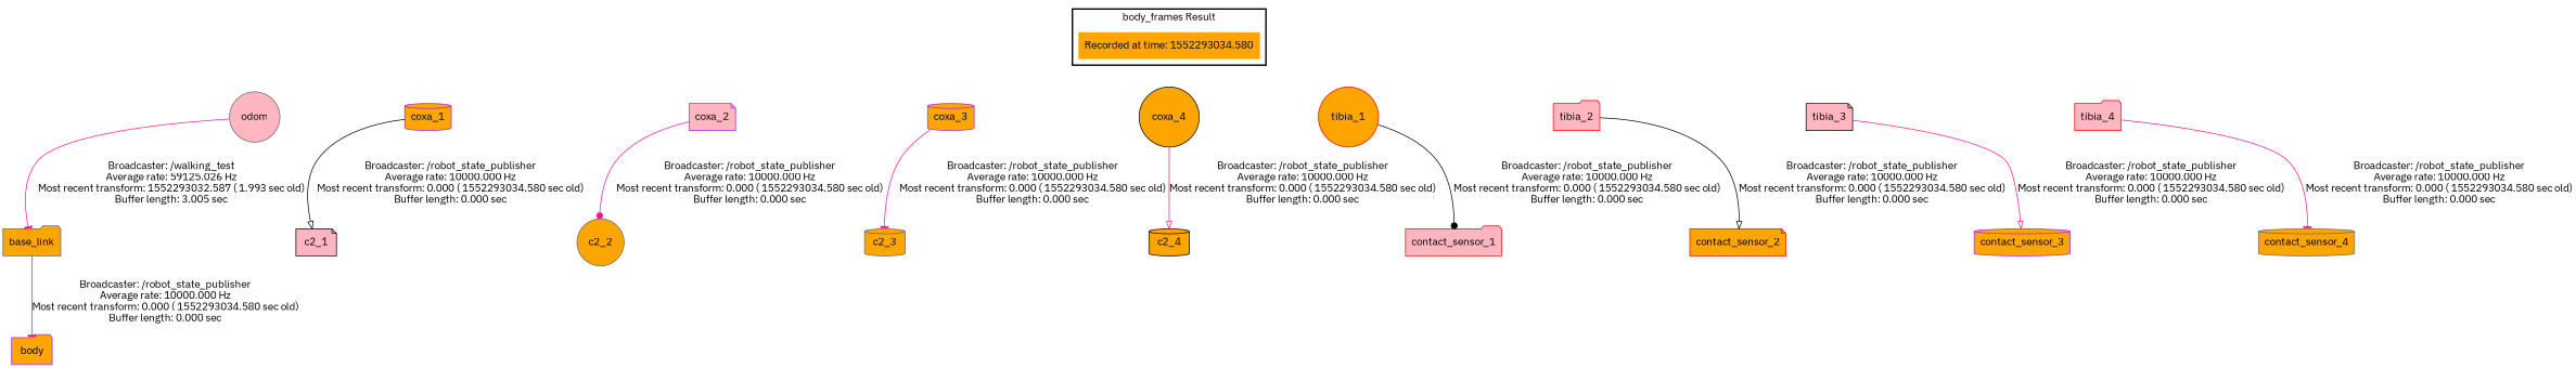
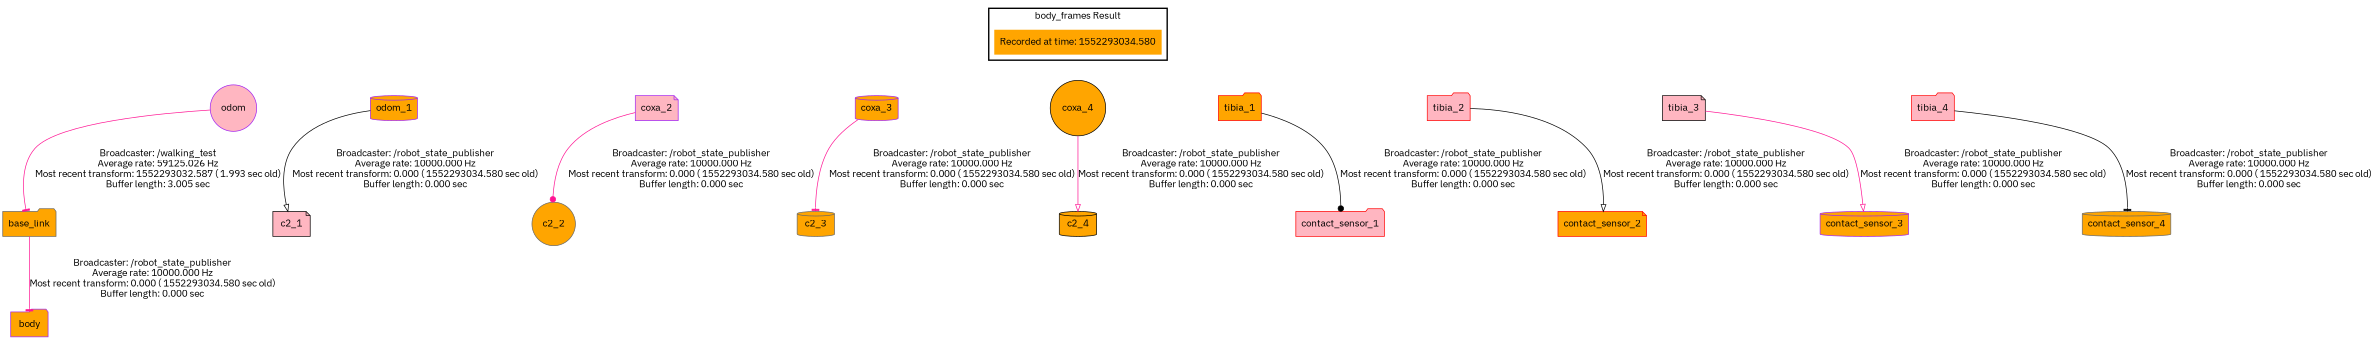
  digraph {
    fontname="IBM Plex Sans"
    node [color=red fillcolor=orange fontname="IBM Plex Sans" shape=cylinder style=filled]
    edge [fontname="IBM Plex Sans"]
    "Recorded at time: 1552293034.580" [shape=plaintext]
-   odom [color=gray40 fillcolor=lightpink shape=circle]
-   coxa_1 [color=purple]
+   odom [color=purple fillcolor=lightpink shape=circle]
+   coxa_1 [color=purple label=odom_1]
    coxa_2 [color=purple fillcolor=lightpink shape=note]
    coxa_3 [color=purple]
    coxa_4 [color=black shape=circle]
-   tibia_1 [shape=circle]
+   tibia_1 [shape=folder]
    tibia_2 [fillcolor=lightpink shape=folder]
    tibia_3 [color=black fillcolor=lightpink shape=note]
    tibia_4 [fillcolor=lightpink shape=folder]
    base_link [color=gray40 shape=folder]
    body [color=purple shape=folder]
    c2_1 [color=black fillcolor=lightpink shape=note]
    c2_2 [color=gray40 shape=circle]
    c2_3 [color=gray40]
    c2_4 [color=black]
    contact_sensor_1 [fillcolor=lightpink shape=folder]
    contact_sensor_2 [shape=note]
    contact_sensor_3 [color=purple]
    contact_sensor_4 [color=gray40]
    subgraph cluster_1 {
      color=black
      label="body_frames Result"
      style=bold
      "Recorded at time: 1552293034.580"
    }
    "Recorded at time: 1552293034.580" -> odom [style=invis]
    "Recorded at time: 1552293034.580" -> coxa_1 [style=invis]
    "Recorded at time: 1552293034.580" -> coxa_2 [style=invis]
    "Recorded at time: 1552293034.580" -> coxa_3 [style=invis]
    "Recorded at time: 1552293034.580" -> coxa_4 [style=invis]
    "Recorded at time: 1552293034.580" -> tibia_1 [style=invis]
    "Recorded at time: 1552293034.580" -> tibia_2 [style=invis]
    "Recorded at time: 1552293034.580" -> tibia_3 [style=invis]
    "Recorded at time: 1552293034.580" -> tibia_4 [style=invis]
    odom -> base_link [arrowhead=tee color=deeppink label="Broadcaster: /walking_test\nAverage rate: 59125.026 Hz\nMost recent transform: 1552293032.587 ( 1.993 sec old)\nBuffer length: 3.005 sec\n"]
    coxa_1 -> c2_1 [arrowhead=onormal color=black label="Broadcaster: /robot_state_publisher\nAverage rate: 10000.000 Hz\nMost recent transform: 0.000 ( 1552293034.580 sec old)\nBuffer length: 0.000 sec\n"]
    coxa_2 -> c2_2 [arrowhead=dot color=deeppink label="Broadcaster: /robot_state_publisher\nAverage rate: 10000.000 Hz\nMost recent transform: 0.000 ( 1552293034.580 sec old)\nBuffer length: 0.000 sec\n"]
    coxa_3 -> c2_3 [arrowhead=tee color=deeppink label="Broadcaster: /robot_state_publisher\nAverage rate: 10000.000 Hz\nMost recent transform: 0.000 ( 1552293034.580 sec old)\nBuffer length: 0.000 sec\n"]
    coxa_4 -> c2_4 [arrowhead=onormal color=deeppink label="Broadcaster: /robot_state_publisher\nAverage rate: 10000.000 Hz\nMost recent transform: 0.000 ( 1552293034.580 sec old)\nBuffer length: 0.000 sec\n"]
    tibia_1 -> contact_sensor_1 [arrowhead=dot color=black label="Broadcaster: /robot_state_publisher\nAverage rate: 10000.000 Hz\nMost recent transform: 0.000 ( 1552293034.580 sec old)\nBuffer length: 0.000 sec\n"]
    tibia_2 -> contact_sensor_2 [arrowhead=onormal color=black label="Broadcaster: /robot_state_publisher\nAverage rate: 10000.000 Hz\nMost recent transform: 0.000 ( 1552293034.580 sec old)\nBuffer length: 0.000 sec\n"]
    tibia_3 -> contact_sensor_3 [arrowhead=onormal color=deeppink label="Broadcaster: /robot_state_publisher\nAverage rate: 10000.000 Hz\nMost recent transform: 0.000 ( 1552293034.580 sec old)\nBuffer length: 0.000 sec\n"]
-   tibia_4 -> contact_sensor_4 [arrowhead=tee color=deeppink label="Broadcaster: /robot_state_publisher\nAverage rate: 10000.000 Hz\nMost recent transform: 0.000 ( 1552293034.580 sec old)\nBuffer length: 0.000 sec\n"]
+   tibia_4 -> contact_sensor_4 [arrowhead=tee color=black label="Broadcaster: /robot_state_publisher\nAverage rate: 10000.000 Hz\nMost recent transform: 0.000 ( 1552293034.580 sec old)\nBuffer length: 0.000 sec\n"]
    base_link -> body [arrowhead=tee color=deeppink label="Broadcaster: /robot_state_publisher\nAverage rate: 10000.000 Hz\nMost recent transform: 0.000 ( 1552293034.580 sec old)\nBuffer length: 0.000 sec\n"]
  }
